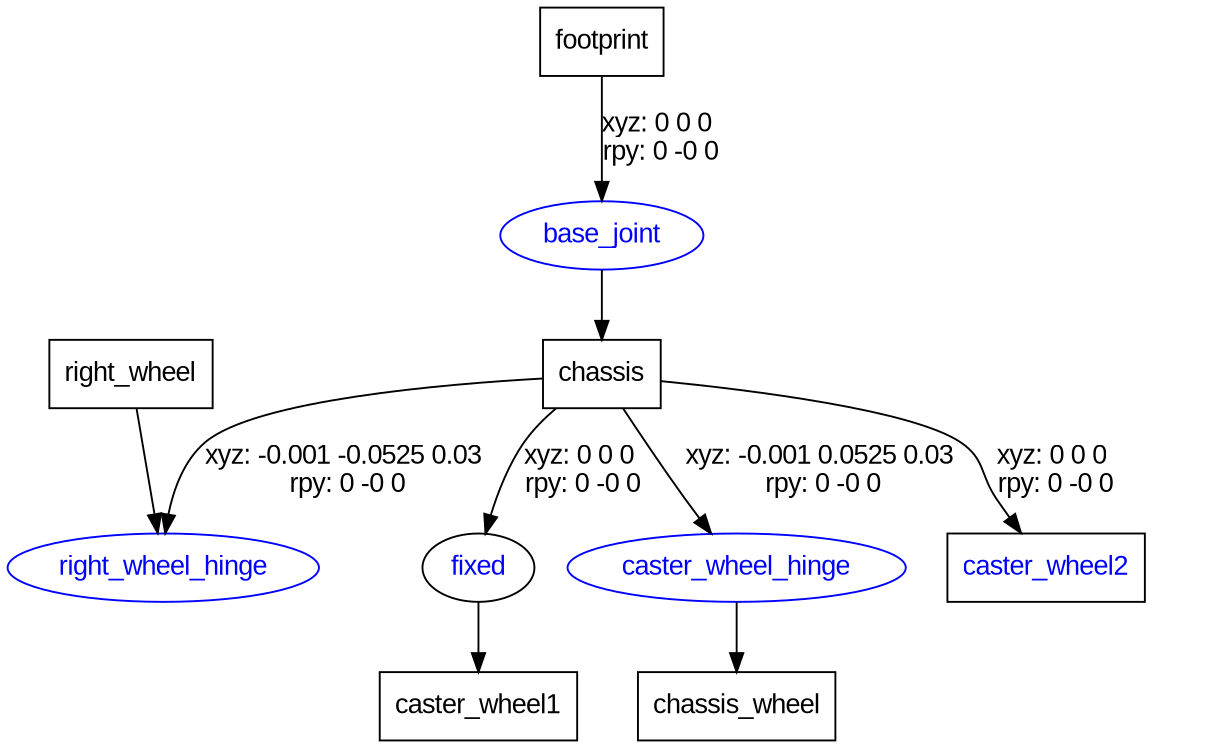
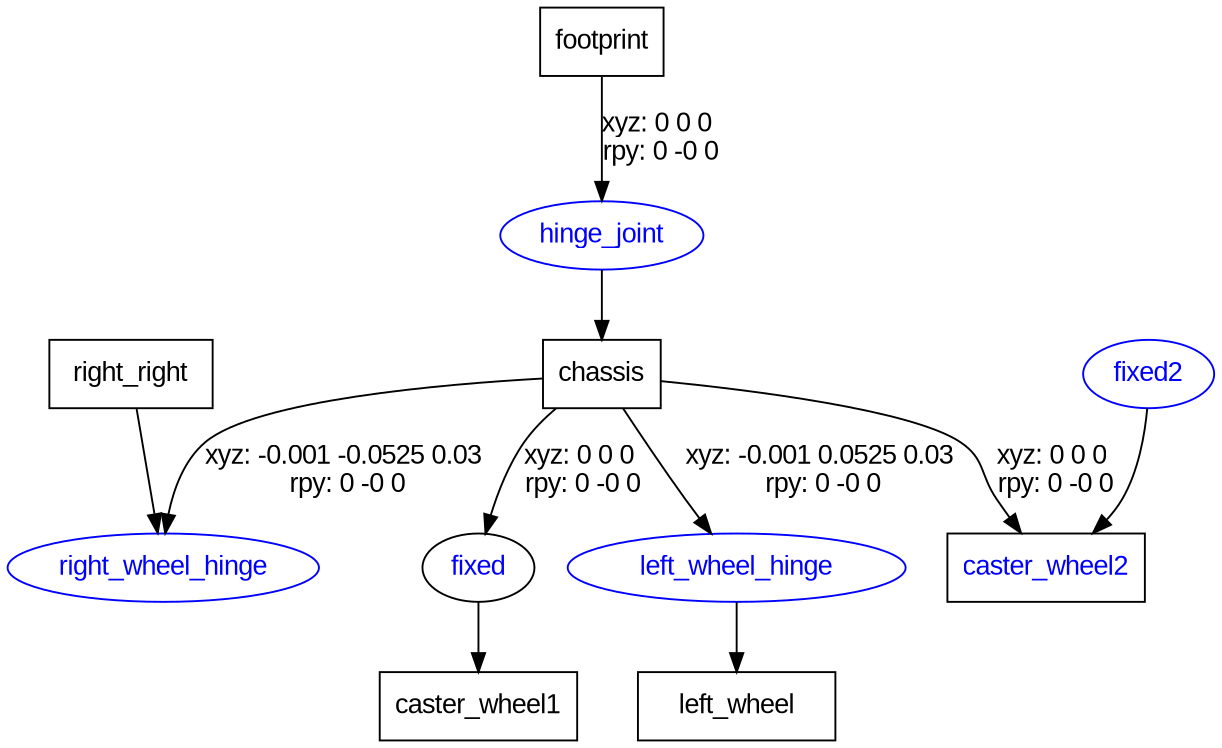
  digraph {
    fontname="Liberation Sans"
    node [fontname="Liberation Sans" shape=box fontcolor=blue]
    edge [fontname="Liberation Sans"]
    n1 [label=footprint fontcolor=""]
-   base_joint [color=blue shape=ellipse]
+   base_joint [color=blue shape=ellipse label=hinge_joint]
    n3 [label=chassis fontcolor=""]
    fixed [color=black shape=ellipse]
-   left_wheel_hinge [color=blue shape=ellipse label=caster_wheel_hinge]
+   left_wheel_hinge [color=blue shape=ellipse]
    right_wheel_hinge [color=blue shape=ellipse]
    n7 [label=caster_wheel2]
    n8 [label=caster_wheel1 fontcolor=""]
-   n10 [label=chassis_wheel fontcolor=""]
-   n11 [label=right_wheel fontcolor=""]
+   fixed2 [color=blue shape=ellipse]
+   n10 [label=left_wheel fontcolor=""]
+   n11 [label=right_right fontcolor=""]
    n1 -> base_joint [label="xyz: 0 0 0 \nrpy: 0 -0 0"]
    base_joint -> n3
    n3 -> fixed [label="xyz: 0 0 0 \nrpy: 0 -0 0"]
    n3 -> left_wheel_hinge [label="xyz: -0.001 0.0525 0.03 \nrpy: 0 -0 0"]
    n3 -> right_wheel_hinge [label="xyz: -0.001 -0.0525 0.03 \nrpy: 0 -0 0"]
    n3 -> n7 [label="xyz: 0 0 0 \nrpy: 0 -0 0"]
    fixed -> n8
    left_wheel_hinge -> n10
+   fixed2 -> n7
    n11 -> right_wheel_hinge
  }
